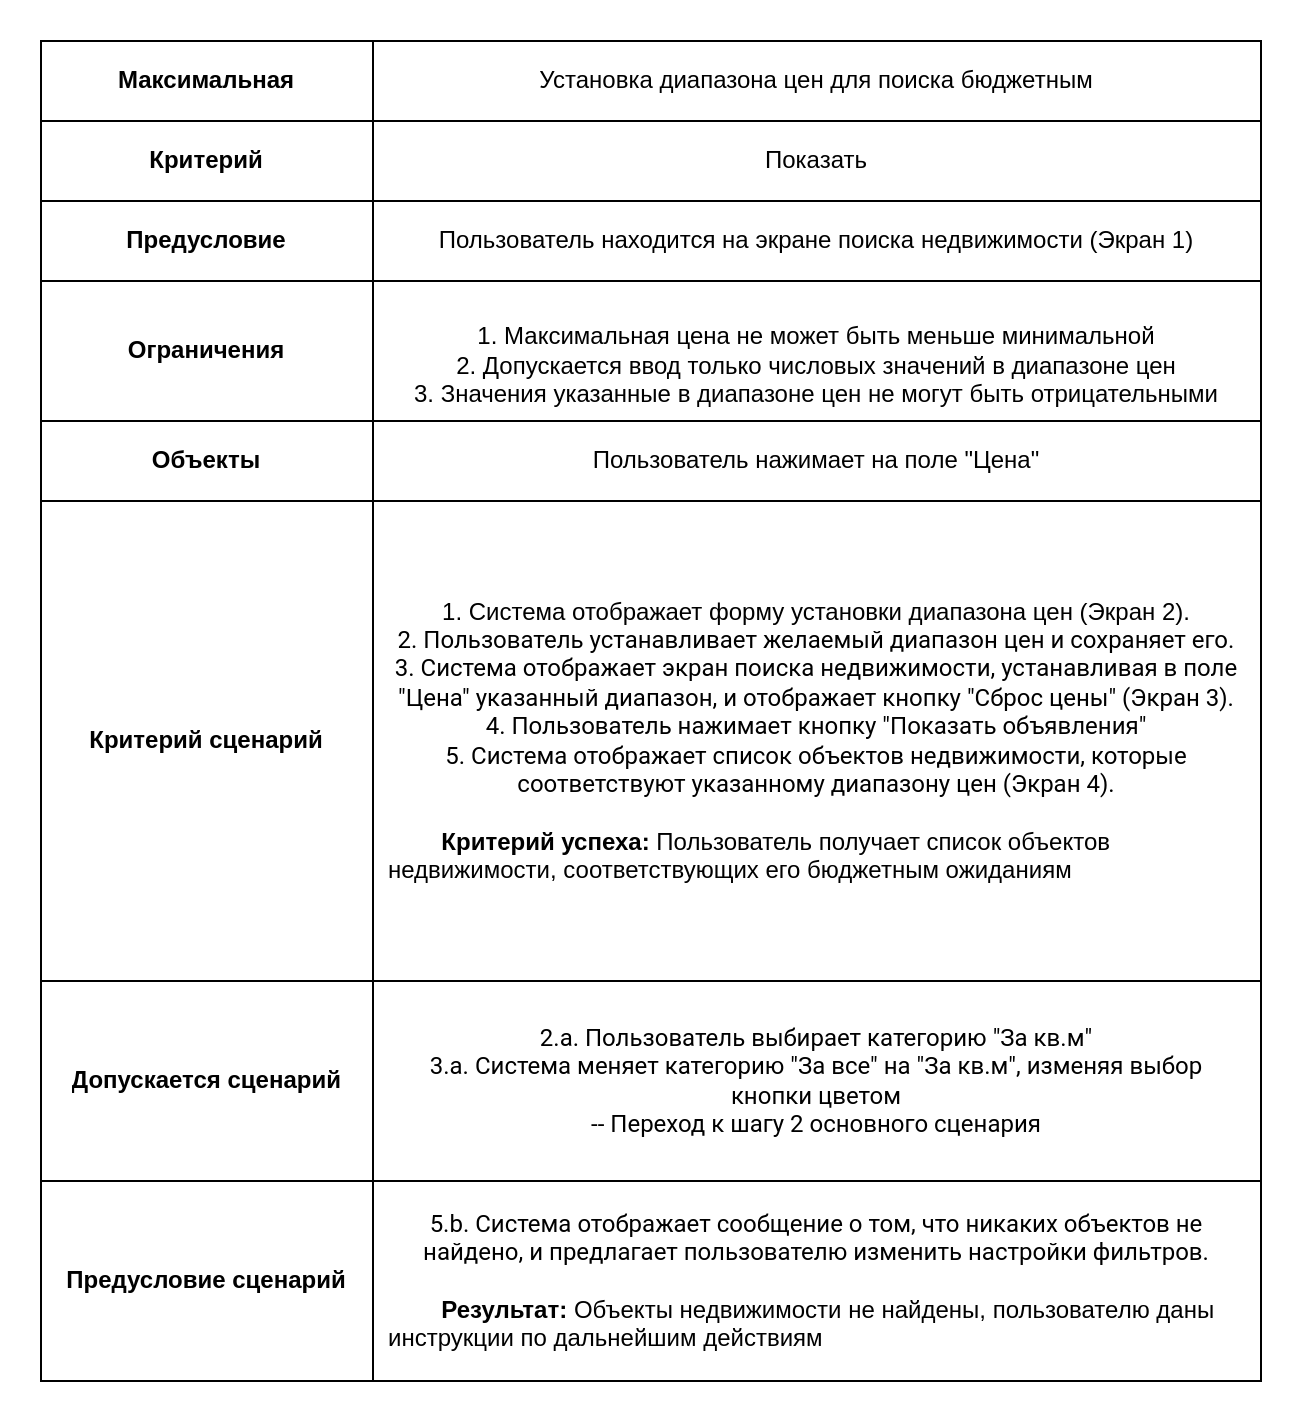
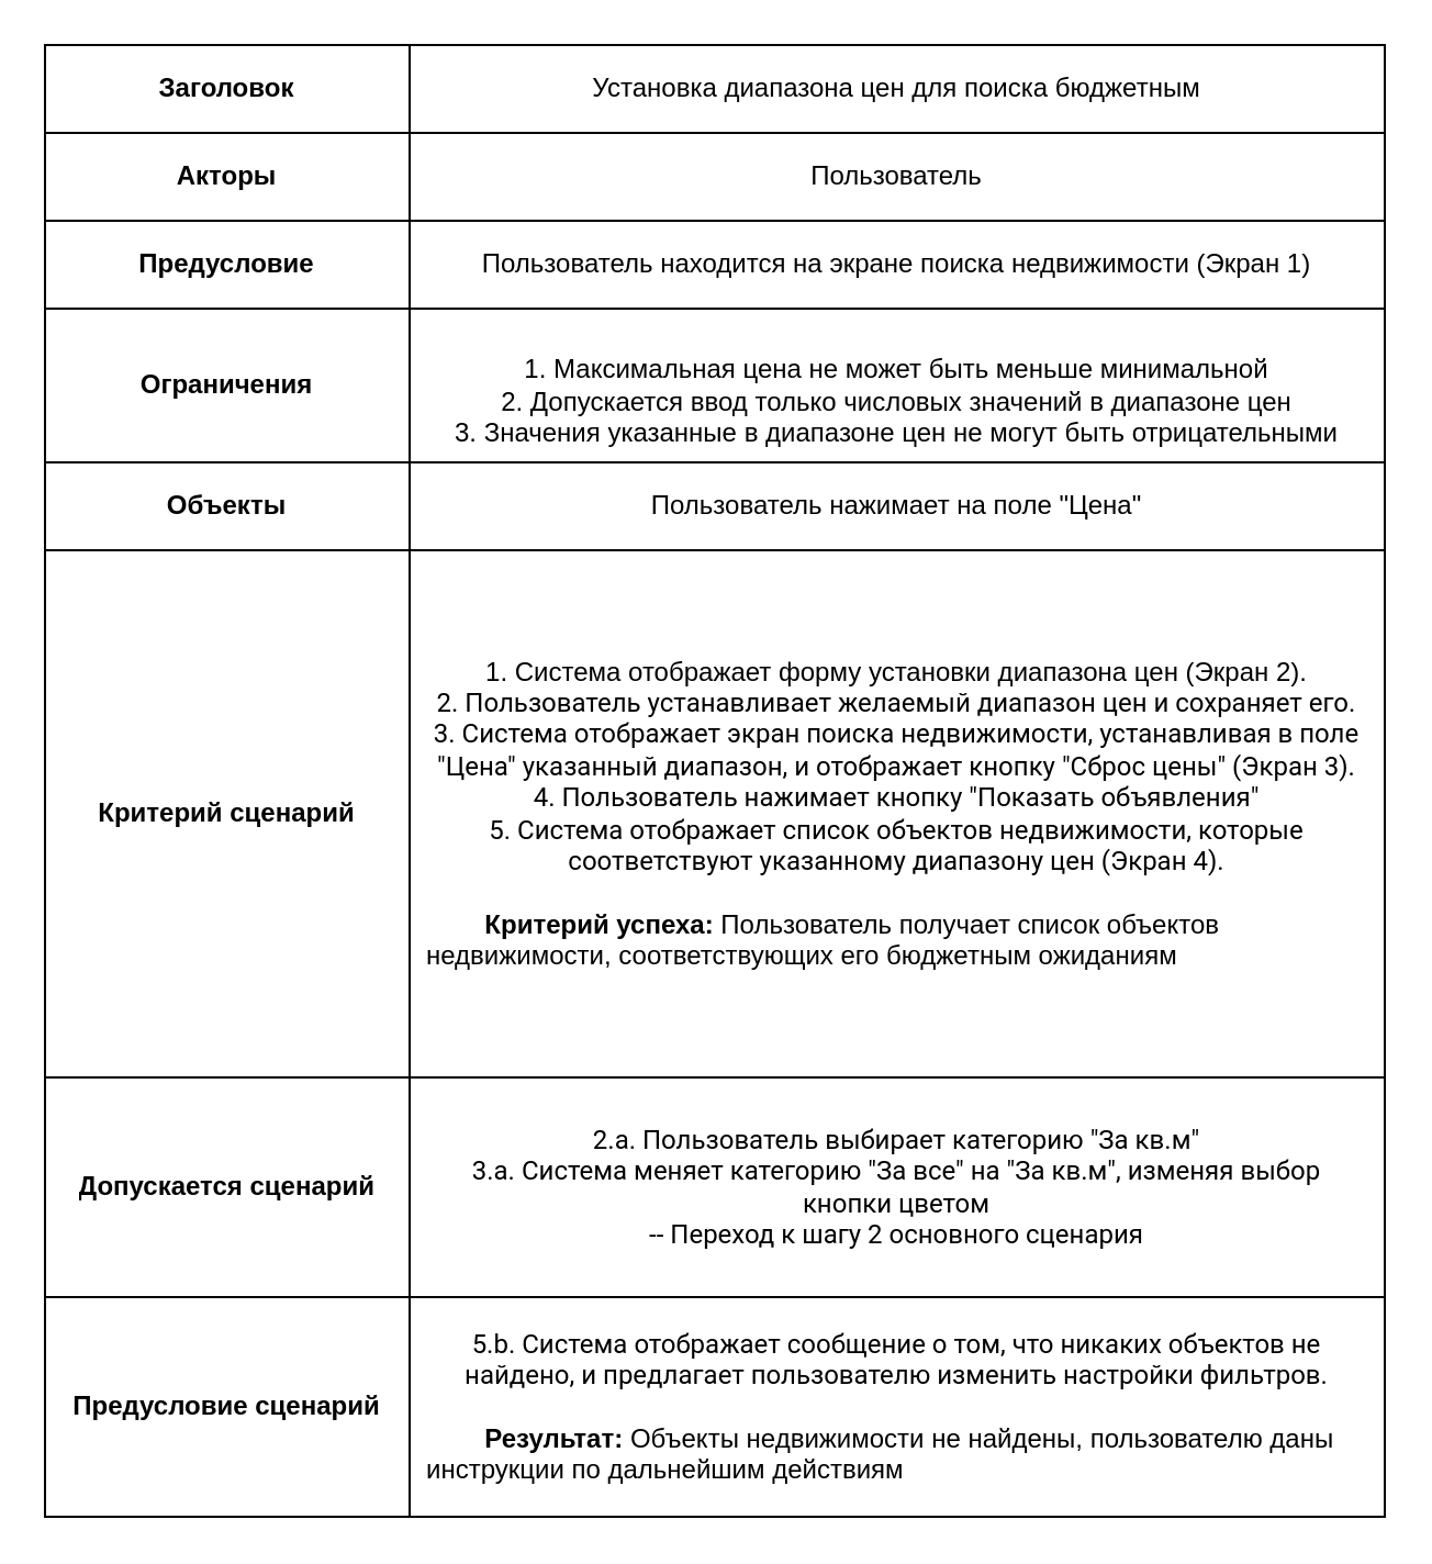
  <mxCell id="0" />
  <mxCell id="1" parent="0" />
  <mxCell id="2" value="" style="shape=table;startSize=0;container=1;collapsible=0;childLayout=tableLayout;" parent="1" vertex="1"><mxGeometry x="20" y="20" width="610" height="670" as="geometry" /></mxCell>
  <mxCell id="3" value="" style="shape=tableRow;horizontal=0;startSize=0;swimlaneHead=0;swimlaneBody=0;strokeColor=inherit;top=0;left=0;bottom=0;right=0;collapsible=0;dropTarget=0;fillColor=none;points=[[0,0.5],[1,0.5]];portConstraint=eastwest;" parent="2" vertex="1"><mxGeometry width="610" height="40" as="geometry" /></mxCell>
- <mxCell id="4" value="&lt;b&gt;Максимальная&lt;/b&gt;" style="shape=partialRectangle;html=1;whiteSpace=wrap;connectable=0;strokeColor=inherit;overflow=hidden;fillColor=none;top=0;left=0;bottom=0;right=0;pointerEvents=1;" parent="3" vertex="1"><mxGeometry width="166" height="40" as="geometry"><mxRectangle width="166" height="40" as="alternateBounds" /></mxGeometry></mxCell>
+ <mxCell id="4" value="&lt;b&gt;Заголовок&lt;/b&gt;" style="shape=partialRectangle;html=1;whiteSpace=wrap;connectable=0;strokeColor=inherit;overflow=hidden;fillColor=none;top=0;left=0;bottom=0;right=0;pointerEvents=1;" parent="3" vertex="1"><mxGeometry width="166" height="40" as="geometry"><mxRectangle width="166" height="40" as="alternateBounds" /></mxGeometry></mxCell>
  <mxCell id="5" value="Установка диапазона цен для поиска бюджетным" style="shape=partialRectangle;html=1;whiteSpace=wrap;connectable=0;strokeColor=inherit;overflow=hidden;fillColor=none;top=0;left=0;bottom=0;right=0;pointerEvents=1;spacingLeft=7;spacingRight=7;" parent="3" vertex="1"><mxGeometry x="166" width="444" height="40" as="geometry"><mxRectangle width="444" height="40" as="alternateBounds" /></mxGeometry></mxCell>
  <mxCell id="6" value="" style="shape=tableRow;horizontal=0;startSize=0;swimlaneHead=0;swimlaneBody=0;strokeColor=inherit;top=0;left=0;bottom=0;right=0;collapsible=0;dropTarget=0;fillColor=none;points=[[0,0.5],[1,0.5]];portConstraint=eastwest;" parent="2" vertex="1"><mxGeometry y="40" width="610" height="40" as="geometry" /></mxCell>
- <mxCell id="7" value="&lt;b&gt;Критерий&lt;/b&gt;" style="shape=partialRectangle;html=1;whiteSpace=wrap;connectable=0;strokeColor=inherit;overflow=hidden;fillColor=none;top=0;left=0;bottom=0;right=0;pointerEvents=1;" parent="6" vertex="1"><mxGeometry width="166" height="40" as="geometry"><mxRectangle width="166" height="40" as="alternateBounds" /></mxGeometry></mxCell>
- <mxCell id="8" value="Показать" style="shape=partialRectangle;html=1;whiteSpace=wrap;connectable=0;strokeColor=inherit;overflow=hidden;fillColor=none;top=0;left=0;bottom=0;right=0;pointerEvents=1;spacingLeft=7;spacingRight=7;" parent="6" vertex="1"><mxGeometry x="166" width="444" height="40" as="geometry"><mxRectangle width="444" height="40" as="alternateBounds" /></mxGeometry></mxCell>
+ <mxCell id="7" value="&lt;b&gt;Акторы&lt;/b&gt;" style="shape=partialRectangle;html=1;whiteSpace=wrap;connectable=0;strokeColor=inherit;overflow=hidden;fillColor=none;top=0;left=0;bottom=0;right=0;pointerEvents=1;" parent="6" vertex="1"><mxGeometry width="166" height="40" as="geometry"><mxRectangle width="166" height="40" as="alternateBounds" /></mxGeometry></mxCell>
+ <mxCell id="8" value="Пользователь" style="shape=partialRectangle;html=1;whiteSpace=wrap;connectable=0;strokeColor=inherit;overflow=hidden;fillColor=none;top=0;left=0;bottom=0;right=0;pointerEvents=1;spacingLeft=7;spacingRight=7;" parent="6" vertex="1"><mxGeometry x="166" width="444" height="40" as="geometry"><mxRectangle width="444" height="40" as="alternateBounds" /></mxGeometry></mxCell>
  <mxCell id="9" value="" style="shape=tableRow;horizontal=0;startSize=0;swimlaneHead=0;swimlaneBody=0;strokeColor=inherit;top=0;left=0;bottom=0;right=0;collapsible=0;dropTarget=0;fillColor=none;points=[[0,0.5],[1,0.5]];portConstraint=eastwest;" parent="2" vertex="1"><mxGeometry y="80" width="610" height="40" as="geometry" /></mxCell>
  <mxCell id="10" value="&lt;b&gt;Предусловие&lt;/b&gt;" style="shape=partialRectangle;html=1;whiteSpace=wrap;connectable=0;strokeColor=inherit;overflow=hidden;fillColor=none;top=0;left=0;bottom=0;right=0;pointerEvents=1;" parent="9" vertex="1"><mxGeometry width="166" height="40" as="geometry"><mxRectangle width="166" height="40" as="alternateBounds" /></mxGeometry></mxCell>
  <mxCell id="11" value="Пользователь находится на экране поиска недвижимости (Экран 1)" style="shape=partialRectangle;html=1;whiteSpace=wrap;connectable=0;strokeColor=inherit;overflow=hidden;fillColor=none;top=0;left=0;bottom=0;right=0;pointerEvents=1;spacingLeft=7;spacingRight=7;" parent="9" vertex="1"><mxGeometry x="166" width="444" height="40" as="geometry"><mxRectangle width="444" height="40" as="alternateBounds" /></mxGeometry></mxCell>
  <mxCell id="12" value="" style="shape=tableRow;horizontal=0;startSize=0;swimlaneHead=0;swimlaneBody=0;strokeColor=inherit;top=0;left=0;bottom=0;right=0;collapsible=0;dropTarget=0;fillColor=none;points=[[0,0.5],[1,0.5]];portConstraint=eastwest;" parent="2" vertex="1"><mxGeometry y="120" width="610" height="70" as="geometry" /></mxCell>
  <mxCell id="13" value="&lt;b&gt;Ограничения&lt;/b&gt;" style="shape=partialRectangle;html=1;whiteSpace=wrap;connectable=0;strokeColor=inherit;overflow=hidden;fillColor=none;top=0;left=0;bottom=0;right=0;pointerEvents=1;" parent="12" vertex="1"><mxGeometry width="166" height="70" as="geometry"><mxRectangle width="166" height="70" as="alternateBounds" /></mxGeometry></mxCell>
  <mxCell id="14" value="&lt;br&gt;&lt;div&gt;&lt;div&gt;&lt;span style=&quot;background-color: initial;&quot;&gt;1. Максимальная цена не может быть меньше минимальной&lt;/span&gt;&lt;/div&gt;&lt;div&gt;2. Допускается ввод только числовых значений в диапазоне цен&lt;/div&gt;&lt;div&gt;3. Значения указанные в диапазоне цен не могут быть отрицательными&lt;/div&gt;&lt;/div&gt;" style="shape=partialRectangle;html=1;whiteSpace=wrap;connectable=0;strokeColor=inherit;overflow=hidden;fillColor=none;top=0;left=0;bottom=0;right=0;pointerEvents=1;spacingLeft=7;spacingRight=7;" parent="12" vertex="1"><mxGeometry x="166" width="444" height="70" as="geometry"><mxRectangle width="444" height="70" as="alternateBounds" /></mxGeometry></mxCell>
  <mxCell id="15" value="" style="shape=tableRow;horizontal=0;startSize=0;swimlaneHead=0;swimlaneBody=0;strokeColor=inherit;top=0;left=0;bottom=0;right=0;collapsible=0;dropTarget=0;fillColor=none;points=[[0,0.5],[1,0.5]];portConstraint=eastwest;" parent="2" vertex="1"><mxGeometry y="190" width="610" height="40" as="geometry" /></mxCell>
  <mxCell id="16" value="&lt;b&gt;Объекты&lt;/b&gt;" style="shape=partialRectangle;html=1;whiteSpace=wrap;connectable=0;strokeColor=inherit;overflow=hidden;fillColor=none;top=0;left=0;bottom=0;right=0;pointerEvents=1;" parent="15" vertex="1"><mxGeometry width="166" height="40" as="geometry"><mxRectangle width="166" height="40" as="alternateBounds" /></mxGeometry></mxCell>
  <mxCell id="17" value="Пользователь нажимает на поле &quot;Цена&quot;" style="shape=partialRectangle;html=1;whiteSpace=wrap;connectable=0;strokeColor=inherit;overflow=hidden;fillColor=none;top=0;left=0;bottom=0;right=0;pointerEvents=1;spacingLeft=7;spacingRight=7;" parent="15" vertex="1"><mxGeometry x="166" width="444" height="40" as="geometry"><mxRectangle width="444" height="40" as="alternateBounds" /></mxGeometry></mxCell>
  <mxCell id="18" value="" style="shape=tableRow;horizontal=0;startSize=0;swimlaneHead=0;swimlaneBody=0;strokeColor=inherit;top=0;left=0;bottom=0;right=0;collapsible=0;dropTarget=0;fillColor=none;points=[[0,0.5],[1,0.5]];portConstraint=eastwest;" parent="2" vertex="1"><mxGeometry y="230" width="610" height="240" as="geometry" /></mxCell>
  <mxCell id="19" value="&lt;b&gt;Критерий сценарий&lt;/b&gt;" style="shape=partialRectangle;html=1;whiteSpace=wrap;connectable=0;strokeColor=inherit;overflow=hidden;fillColor=none;top=0;left=0;bottom=0;right=0;pointerEvents=1;" parent="18" vertex="1"><mxGeometry width="166" height="240" as="geometry"><mxRectangle width="166" height="240" as="alternateBounds" /></mxGeometry></mxCell>
  <mxCell id="20" value="&lt;div style=&quot;text-align: left;&quot;&gt;&lt;div style=&quot;text-align: center;&quot;&gt;1. Система отображает форму установки диапазона цен (Экран 2).&lt;/div&gt;&lt;div style=&quot;text-align: center;&quot;&gt;&lt;span style=&quot;white-space-collapse: preserve; font-family: Roboto, -apple-system, BlinkMacSystemFont, &amp;quot;Apple Color Emoji&amp;quot;, &amp;quot;Segoe UI&amp;quot;, Oxygen, Ubuntu, Cantarell, &amp;quot;Fira Sans&amp;quot;, &amp;quot;Droid Sans&amp;quot;, &amp;quot;Helvetica Neue&amp;quot;, sans-serif; text-align: start; background-color: rgb(255, 255, 255);&quot;&gt;2. Пользователь устанавливает желаемый диапазон цен и сохраняет его.&lt;/span&gt;&lt;br style=&quot;white-space-collapse: preserve; box-sizing: border-box; font-family: Roboto, -apple-system, BlinkMacSystemFont, &amp;quot;Apple Color Emoji&amp;quot;, &amp;quot;Segoe UI&amp;quot;, Oxygen, Ubuntu, Cantarell, &amp;quot;Fira Sans&amp;quot;, &amp;quot;Droid Sans&amp;quot;, &amp;quot;Helvetica Neue&amp;quot;, sans-serif; text-align: start; background-color: rgb(255, 255, 255);&quot;&gt;&lt;span style=&quot;font-family: Roboto, -apple-system, BlinkMacSystemFont, &amp;quot;Apple Color Emoji&amp;quot;, &amp;quot;Segoe UI&amp;quot;, Oxygen, Ubuntu, Cantarell, &amp;quot;Fira Sans&amp;quot;, &amp;quot;Droid Sans&amp;quot;, &amp;quot;Helvetica Neue&amp;quot;, sans-serif; text-align: start; white-space-collapse: preserve; background-color: rgb(255, 255, 255);&quot;&gt;3. Система отображает экран поиска недвижимости, устанавливая в поле &quot;Цена&quot; указанный диапазон, и отображает кнопку &quot;Сброс цены&quot; (Экран 3).&lt;/span&gt;&lt;/div&gt;&lt;div style=&quot;text-align: center;&quot;&gt;&lt;span style=&quot;font-family: Roboto, -apple-system, BlinkMacSystemFont, &amp;quot;Apple Color Emoji&amp;quot;, &amp;quot;Segoe UI&amp;quot;, Oxygen, Ubuntu, Cantarell, &amp;quot;Fira Sans&amp;quot;, &amp;quot;Droid Sans&amp;quot;, &amp;quot;Helvetica Neue&amp;quot;, sans-serif; text-align: start; white-space-collapse: preserve; background-color: rgb(255, 255, 255);&quot;&gt;4. Пользователь нажимает кнопку &quot;Показать объявления&quot;&lt;/span&gt;&lt;/div&gt;&lt;div style=&quot;text-align: center;&quot;&gt;&lt;span style=&quot;font-family: Roboto, -apple-system, BlinkMacSystemFont, &amp;quot;Apple Color Emoji&amp;quot;, &amp;quot;Segoe UI&amp;quot;, Oxygen, Ubuntu, Cantarell, &amp;quot;Fira Sans&amp;quot;, &amp;quot;Droid Sans&amp;quot;, &amp;quot;Helvetica Neue&amp;quot;, sans-serif; text-align: start; white-space-collapse: preserve; background-color: rgb(255, 255, 255);&quot;&gt;5. Система отображает список объектов недвижимости, которые соответствуют указанному диапазону цен (Экран 4).&lt;/span&gt;&lt;/div&gt;&lt;div style=&quot;text-align: center;&quot;&gt;&lt;span style=&quot;font-family: Roboto, -apple-system, BlinkMacSystemFont, &amp;quot;Apple Color Emoji&amp;quot;, &amp;quot;Segoe UI&amp;quot;, Oxygen, Ubuntu, Cantarell, &amp;quot;Fira Sans&amp;quot;, &amp;quot;Droid Sans&amp;quot;, &amp;quot;Helvetica Neue&amp;quot;, sans-serif; text-align: start; white-space-collapse: preserve; background-color: rgb(255, 255, 255);&quot;&gt;&lt;br&gt;&lt;/span&gt;&lt;/div&gt;&lt;/div&gt;&lt;b style=&quot;background-color: initial;&quot;&gt;&lt;div style=&quot;text-align: left;&quot;&gt;&lt;b style=&quot;background-color: initial;&quot;&gt;&lt;span style=&quot;white-space: pre;&quot;&gt;&#09;&lt;/span&gt;&lt;/b&gt;&lt;b style=&quot;background-color: initial; text-align: center;&quot;&gt;Критерий успеха:&lt;/b&gt;&lt;span style=&quot;background-color: initial; font-weight: normal; text-align: center;&quot;&gt;&amp;nbsp;Пользователь получает список объектов недвижимости, соответствующих его бюджетным ожиданиям&lt;/span&gt;&lt;/div&gt;&lt;/b&gt;" style="shape=partialRectangle;html=1;whiteSpace=wrap;connectable=0;strokeColor=inherit;overflow=hidden;fillColor=none;top=0;left=0;bottom=0;right=0;pointerEvents=1;spacingLeft=7;spacingRight=7;" parent="18" vertex="1"><mxGeometry x="166" width="444" height="240" as="geometry"><mxRectangle width="444" height="240" as="alternateBounds" /></mxGeometry></mxCell>
  <mxCell id="21" value="" style="shape=tableRow;horizontal=0;startSize=0;swimlaneHead=0;swimlaneBody=0;strokeColor=inherit;top=0;left=0;bottom=0;right=0;collapsible=0;dropTarget=0;fillColor=none;points=[[0,0.5],[1,0.5]];portConstraint=eastwest;" parent="2" vertex="1"><mxGeometry y="470" width="610" height="100" as="geometry" /></mxCell>
  <mxCell id="22" value="&lt;b&gt;Допускается сценарий&lt;/b&gt;" style="shape=partialRectangle;html=1;whiteSpace=wrap;connectable=0;strokeColor=inherit;overflow=hidden;fillColor=none;top=0;left=0;bottom=0;right=0;pointerEvents=1;" parent="21" vertex="1"><mxGeometry width="166" height="100" as="geometry"><mxRectangle width="166" height="100" as="alternateBounds" /></mxGeometry></mxCell>
  <mxCell id="23" value="&lt;div style=&quot;&quot;&gt;&lt;span style=&quot;font-family: Roboto, -apple-system, BlinkMacSystemFont, &amp;quot;Apple Color Emoji&amp;quot;, &amp;quot;Segoe UI&amp;quot;, Oxygen, Ubuntu, Cantarell, &amp;quot;Fira Sans&amp;quot;, &amp;quot;Droid Sans&amp;quot;, &amp;quot;Helvetica Neue&amp;quot;, sans-serif; white-space-collapse: preserve; background-color: rgb(255, 255, 255);&quot;&gt;2.a. Пользователь выбирает категорию &quot;За кв.м&quot;&lt;/span&gt;&lt;/div&gt;&lt;div style=&quot;&quot;&gt;&lt;span style=&quot;font-family: Roboto, -apple-system, BlinkMacSystemFont, &amp;quot;Apple Color Emoji&amp;quot;, &amp;quot;Segoe UI&amp;quot;, Oxygen, Ubuntu, Cantarell, &amp;quot;Fira Sans&amp;quot;, &amp;quot;Droid Sans&amp;quot;, &amp;quot;Helvetica Neue&amp;quot;, sans-serif; white-space-collapse: preserve; background-color: rgb(255, 255, 255);&quot;&gt;3.a. Система меняет категорию &quot;За все&quot; на &quot;За кв.м&quot;, изменяя выбор кнопки цветом&lt;/span&gt;&lt;/div&gt;&lt;div&gt;&lt;font face=&quot;Roboto, -apple-system, BlinkMacSystemFont, Apple Color Emoji, Segoe UI, Oxygen, Ubuntu, Cantarell, Fira Sans, Droid Sans, Helvetica Neue, sans-serif&quot;&gt;&lt;span style=&quot;background-color: rgb(255, 255, 255);&quot;&gt;-- Переход к шагу 2 основного сценария&lt;/span&gt;&lt;/font&gt;&lt;/div&gt;" style="shape=partialRectangle;html=1;whiteSpace=wrap;connectable=0;strokeColor=inherit;overflow=hidden;fillColor=none;top=0;left=0;bottom=0;right=0;pointerEvents=1;align=center;spacingLeft=7;spacingRight=7;" parent="21" vertex="1"><mxGeometry x="166" width="444" height="100" as="geometry"><mxRectangle width="444" height="100" as="alternateBounds" /></mxGeometry></mxCell>
  <mxCell id="24" value="" style="shape=tableRow;horizontal=0;startSize=0;swimlaneHead=0;swimlaneBody=0;strokeColor=inherit;top=0;left=0;bottom=0;right=0;collapsible=0;dropTarget=0;fillColor=none;points=[[0,0.5],[1,0.5]];portConstraint=eastwest;" parent="2" vertex="1"><mxGeometry y="570" width="610" height="100" as="geometry" /></mxCell>
  <mxCell id="25" value="&lt;b&gt;Предусловие сценарий&lt;/b&gt;" style="shape=partialRectangle;html=1;whiteSpace=wrap;connectable=0;strokeColor=inherit;overflow=hidden;fillColor=none;top=0;left=0;bottom=0;right=0;pointerEvents=1;" parent="24" vertex="1"><mxGeometry width="166" height="100" as="geometry"><mxRectangle width="166" height="100" as="alternateBounds" /></mxGeometry></mxCell>
  <mxCell id="26" value="&lt;span style=&quot;white-space-collapse: preserve; font-family: Roboto, -apple-system, BlinkMacSystemFont, &amp;quot;Apple Color Emoji&amp;quot;, &amp;quot;Segoe UI&amp;quot;, Oxygen, Ubuntu, Cantarell, &amp;quot;Fira Sans&amp;quot;, &amp;quot;Droid Sans&amp;quot;, &amp;quot;Helvetica Neue&amp;quot;, sans-serif; text-align: start; background-color: rgb(255, 255, 255);&quot;&gt;5.b. Система отображает сообщение о том, что никаких объектов не найдено, и предлагает пользователю изменить настройки фильтров.&lt;/span&gt;&lt;div&gt;&lt;div style=&quot;text-align: start;&quot;&gt;&lt;font face=&quot;Roboto, -apple-system, BlinkMacSystemFont, Apple Color Emoji, Segoe UI, Oxygen, Ubuntu, Cantarell, Fira Sans, Droid Sans, Helvetica Neue, sans-serif&quot;&gt;&lt;span style=&quot;white-space-collapse: preserve;&quot;&gt;&lt;br&gt;&lt;/span&gt;&lt;/font&gt;&lt;/div&gt;&lt;div style=&quot;text-align: left;&quot;&gt;&lt;b style=&quot;background-color: initial;&quot;&gt;&lt;span style=&quot;white-space: pre;&quot;&gt;&#09;&lt;/span&gt;Результат&lt;/b&gt;&lt;b style=&quot;background-color: initial;&quot;&gt;: &lt;/b&gt;&lt;span style=&quot;background-color: initial;&quot;&gt;Объекты недвижимости не найден&lt;/span&gt;&lt;span style=&quot;background-color: initial;&quot;&gt;ы&lt;/span&gt;&lt;span style=&quot;background-color: initial;&quot;&gt;, пользователю даны инструкции по дальнейшим действиям&lt;/span&gt;&lt;span style=&quot;text-align: left;&quot;&gt;&lt;br&gt;&lt;/span&gt;&lt;/div&gt;&lt;/div&gt;" style="shape=partialRectangle;html=1;whiteSpace=wrap;connectable=0;strokeColor=inherit;overflow=hidden;fillColor=none;top=0;left=0;bottom=0;right=0;pointerEvents=1;spacingLeft=7;spacingRight=7;" parent="24" vertex="1"><mxGeometry x="166" width="444" height="100" as="geometry"><mxRectangle width="444" height="100" as="alternateBounds" /></mxGeometry></mxCell>
